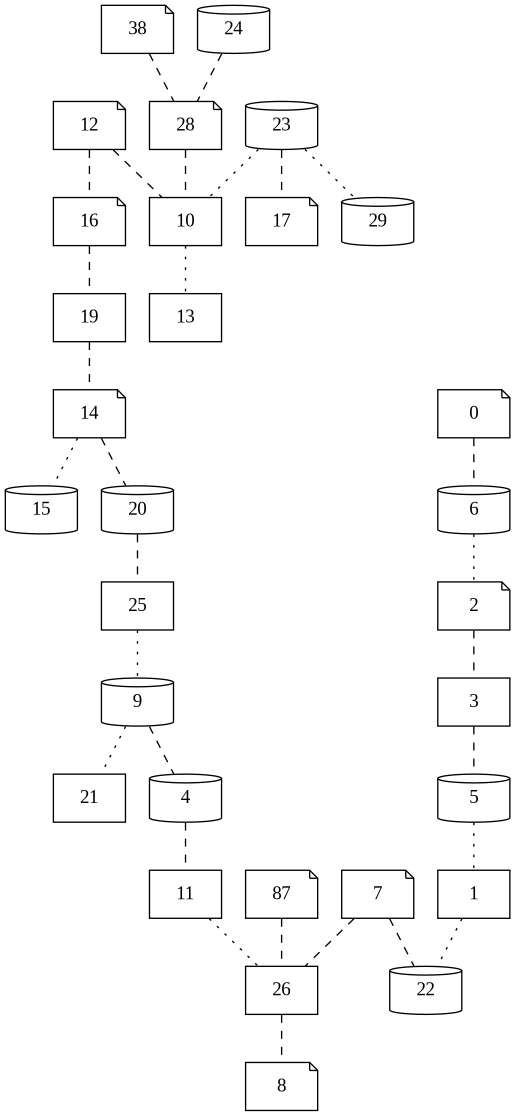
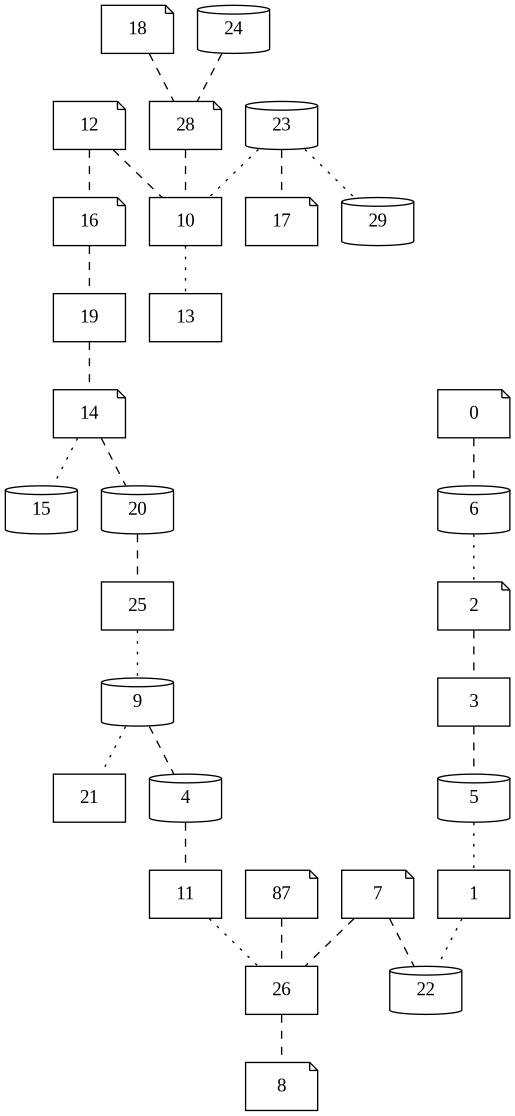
  graph {
    fontname="Liberation Serif"
    node [fontname="Liberation Serif" shape=note]
    edge [fontname="Liberation Serif" style=dashed]
    6 [shape=cylinder]
    0
    2
    3 [shape=box]
    5 [shape=cylinder]
    1 [shape=box]
    22 [shape=cylinder]
    7
    26 [shape=box]
    8
    11 [shape=box]
    4 [shape=cylinder]
    21 [shape=box]
    9 [shape=cylinder]
    25 [shape=box]
    20 [shape=cylinder]
    14
    15 [shape=cylinder]
    19 [shape=box]
    16
    12
    10 [shape=box]
    13 [shape=box]
    23 [shape=cylinder]
    17
    29 [shape=cylinder]
    28
-   18 [label=38]
+   18
    24 [shape=cylinder]
    n30 [label=87]
    6 -- 2 [style=dotted]
    0 -- 6
    2 -- 3
    3 -- 5
    5 -- 1 [style=dotted]
    1 -- 22 [style=dotted]
    7 -- 22
    7 -- 26
    26 -- 8
    11 -- 26 [style=dotted]
    4 -- 11
    9 -- 4
    9 -- 21 [style=dotted]
    25 -- 9 [style=dotted]
    20 -- 25
    14 -- 20
    14 -- 15 [style=dotted]
    19 -- 14
    16 -- 19
    12 -- 16
    12 -- 10
    10 -- 13 [style=dotted]
    23 -- 10 [style=dotted]
    23 -- 17
    23 -- 29 [style=dotted]
    28 -- 10
    18 -- 28
    24 -- 28
    n30 -- 26
  }
